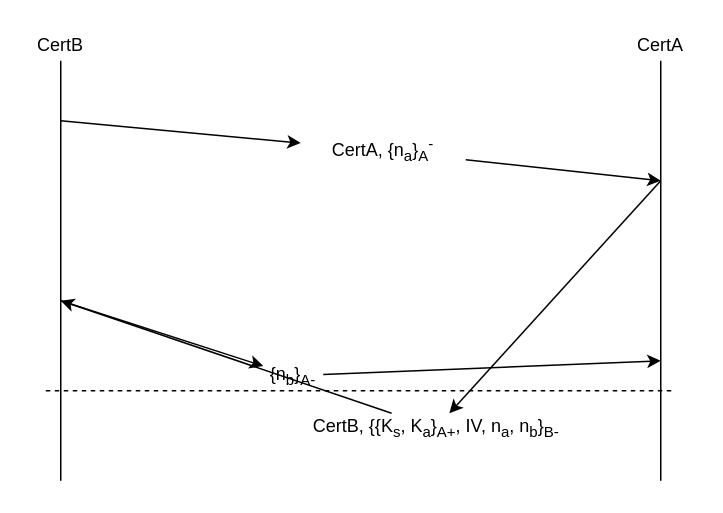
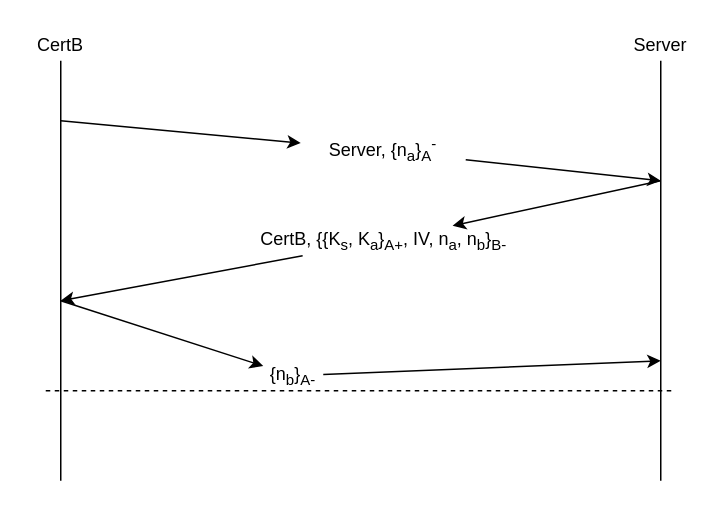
  <mxCell id="0" />
  <mxCell id="1" parent="0" />
  <mxCell id="2" value="" style="endArrow=none;html=1;" edge="1" parent="1"><mxGeometry width="50" height="50" relative="1" as="geometry"><mxPoint x="40" y="320" as="sourcePoint" /><mxPoint x="40" y="40" as="targetPoint" /></mxGeometry></mxCell>
  <mxCell id="3" value="" style="endArrow=none;html=1;" edge="1" parent="1"><mxGeometry width="50" height="50" relative="1" as="geometry"><mxPoint x="440" y="320" as="sourcePoint" /><mxPoint x="440" y="40" as="targetPoint" /></mxGeometry></mxCell>
  <mxCell id="4" value="" style="endArrow=classic;html=1;" edge="1" parent="1" source="7"><mxGeometry width="50" height="50" relative="1" as="geometry"><mxPoint x="40" y="80" as="sourcePoint" /><mxPoint x="440" y="120" as="targetPoint" /></mxGeometry></mxCell>
  <mxCell id="5" value="CertB" style="text;html=1;strokeColor=none;fillColor=none;align=center;verticalAlign=middle;whiteSpace=wrap;rounded=0;" vertex="1" parent="1"><mxGeometry x="20" y="20" width="40" height="20" as="geometry" /></mxCell>
- <mxCell id="6" value="CertA" style="text;html=1;strokeColor=none;fillColor=none;align=center;verticalAlign=middle;whiteSpace=wrap;rounded=0;" vertex="1" parent="1"><mxGeometry x="420" y="20" width="40" height="20" as="geometry" /></mxCell>
- <mxCell id="7" value="CertA, {n&lt;sub&gt;a&lt;/sub&gt;}&lt;sub&gt;A&lt;/sub&gt;&lt;sup&gt;-&lt;/sup&gt;" style="text;html=1;strokeColor=none;fillColor=none;align=center;verticalAlign=middle;whiteSpace=wrap;rounded=0;" vertex="1" parent="1"><mxGeometry x="200" y="90" width="110" height="20" as="geometry" /></mxCell>
+ <mxCell id="6" value="Server" style="text;html=1;strokeColor=none;fillColor=none;align=center;verticalAlign=middle;whiteSpace=wrap;rounded=0;" vertex="1" parent="1"><mxGeometry x="420" y="20" width="40" height="20" as="geometry" /></mxCell>
+ <mxCell id="7" value="Server, {n&lt;sub&gt;a&lt;/sub&gt;}&lt;sub&gt;A&lt;/sub&gt;&lt;sup&gt;-&lt;/sup&gt;" style="text;html=1;strokeColor=none;fillColor=none;align=center;verticalAlign=middle;whiteSpace=wrap;rounded=0;" vertex="1" parent="1"><mxGeometry x="200" y="90" width="110" height="20" as="geometry" /></mxCell>
  <mxCell id="8" value="" style="endArrow=classic;html=1;" edge="1" parent="1" target="7"><mxGeometry width="50" height="50" relative="1" as="geometry"><mxPoint x="40" y="80" as="sourcePoint" /><mxPoint x="440" y="120" as="targetPoint" /></mxGeometry></mxCell>
  <mxCell id="9" value="" style="endArrow=classic;html=1;" edge="1" parent="1" source="10"><mxGeometry width="50" height="50" relative="1" as="geometry"><mxPoint x="440" y="120" as="sourcePoint" /><mxPoint x="40" y="200" as="targetPoint" /></mxGeometry></mxCell>
- <mxCell id="10" value="CertB, {{K&lt;sub&gt;s&lt;/sub&gt;, K&lt;sub&gt;a&lt;/sub&gt;}&lt;sub&gt;A+&lt;/sub&gt;, IV, n&lt;sub&gt;a&lt;/sub&gt;, n&lt;sub&gt;b&lt;/sub&gt;}&lt;sub&gt;B-&lt;/sub&gt;" style="text;html=1;strokeColor=none;fillColor=none;align=center;verticalAlign=middle;whiteSpace=wrap;rounded=0;" vertex="1" parent="1"><mxGeometry x="197.5" y="275" width="185" height="20" as="geometry" /></mxCell>
+ <mxCell id="10" value="CertB, {{K&lt;sub&gt;s&lt;/sub&gt;, K&lt;sub&gt;a&lt;/sub&gt;}&lt;sub&gt;A+&lt;/sub&gt;, IV, n&lt;sub&gt;a&lt;/sub&gt;, n&lt;sub&gt;b&lt;/sub&gt;}&lt;sub&gt;B-&lt;/sub&gt;" style="text;html=1;strokeColor=none;fillColor=none;align=center;verticalAlign=middle;whiteSpace=wrap;rounded=0;" vertex="1" parent="1"><mxGeometry x="162.5" y="150" width="185" height="20" as="geometry" /></mxCell>
  <mxCell id="11" value="" style="endArrow=classic;html=1;" edge="1" parent="1" target="10"><mxGeometry width="50" height="50" relative="1" as="geometry"><mxPoint x="440" y="120" as="sourcePoint" /><mxPoint x="40" y="200" as="targetPoint" /></mxGeometry></mxCell>
  <mxCell id="12" value="" style="endArrow=classic;html=1;" edge="1" parent="1" source="13"><mxGeometry width="50" height="50" relative="1" as="geometry"><mxPoint x="40" y="200" as="sourcePoint" /><mxPoint x="440" y="240" as="targetPoint" /></mxGeometry></mxCell>
  <mxCell id="13" value="{n&lt;sub&gt;b&lt;/sub&gt;}&lt;sub&gt;A-&lt;/sub&gt;" style="text;html=1;strokeColor=none;fillColor=none;align=center;verticalAlign=middle;whiteSpace=wrap;rounded=0;" vertex="1" parent="1"><mxGeometry x="175" y="240" width="40" height="20" as="geometry" /></mxCell>
  <mxCell id="14" value="" style="endArrow=classic;html=1;" edge="1" parent="1" target="13"><mxGeometry width="50" height="50" relative="1" as="geometry"><mxPoint x="40" y="200" as="sourcePoint" /><mxPoint x="440" y="240" as="targetPoint" /></mxGeometry></mxCell>
  <mxCell id="15" value="" style="endArrow=none;dashed=1;html=1;" edge="1" parent="1"><mxGeometry width="50" height="50" relative="1" as="geometry"><mxPoint x="30" y="260" as="sourcePoint" /><mxPoint x="450" y="260" as="targetPoint" /></mxGeometry></mxCell>
